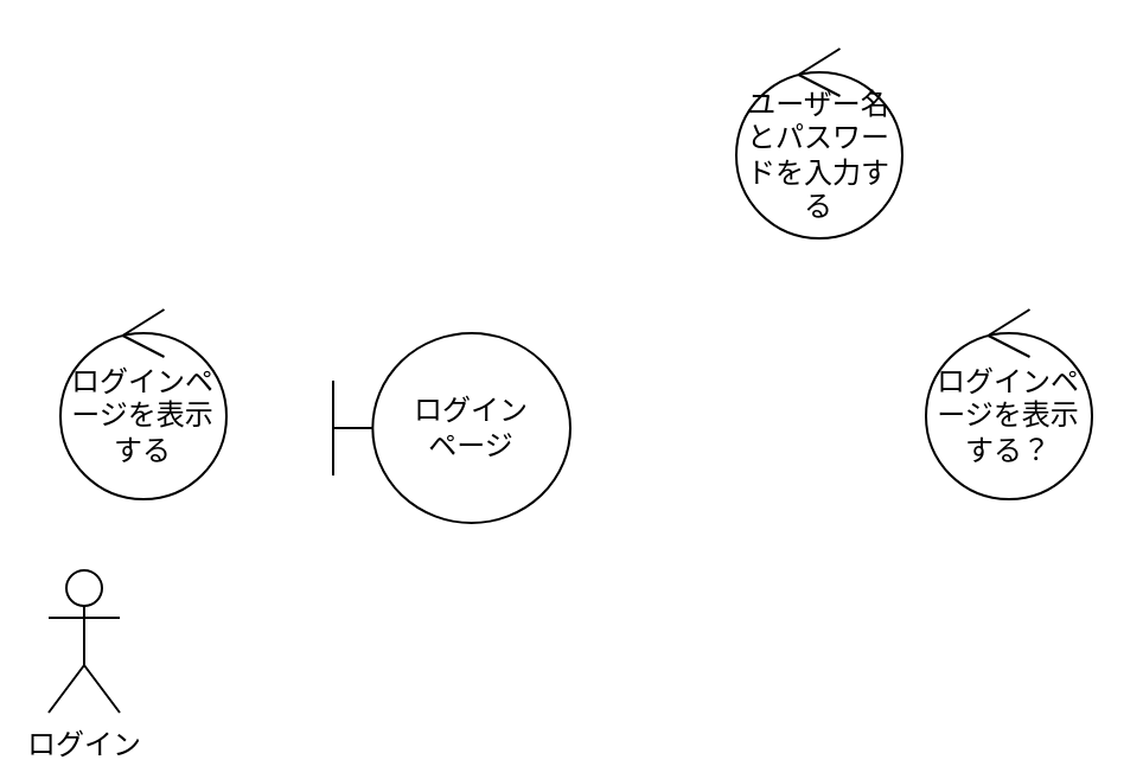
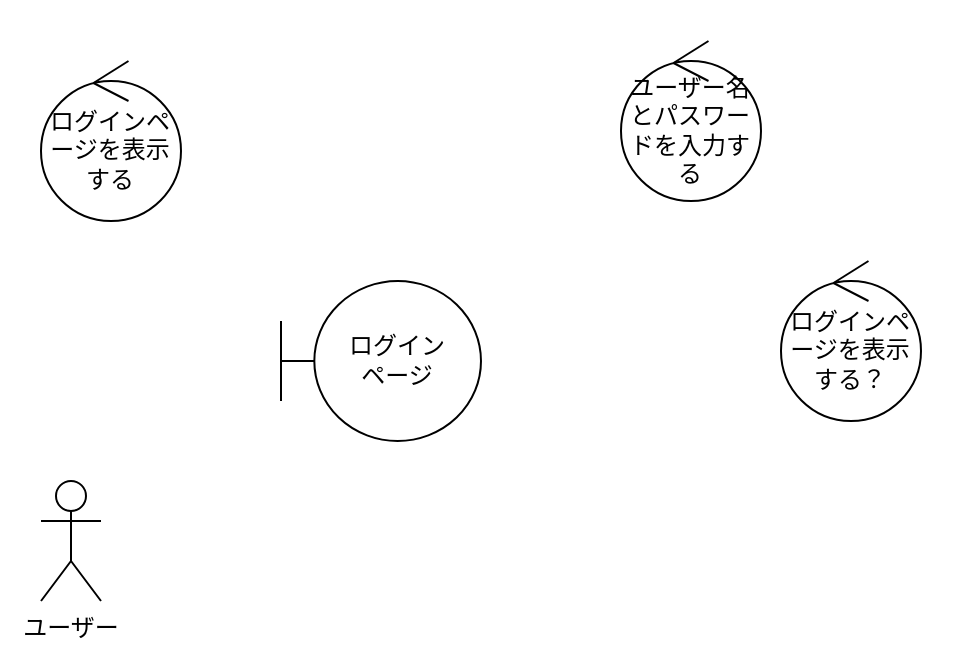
  <mxCell id="0" />
  <mxCell id="1" parent="0" />
- <mxCell id="2" value="ログイン" style="shape=umlActor;verticalLabelPosition=bottom;verticalAlign=top;html=1;" vertex="1" parent="1"><mxGeometry x="20" y="240" width="30" height="60" as="geometry" /></mxCell>
+ <mxCell id="2" value="ユーザー" style="shape=umlActor;verticalLabelPosition=bottom;verticalAlign=top;html=1;" vertex="1" parent="1"><mxGeometry x="20" y="240" width="30" height="60" as="geometry" /></mxCell>
  <mxCell id="3" value="ログイン&lt;br&gt;ページ" style="shape=umlBoundary;whiteSpace=wrap;html=1;" vertex="1" parent="1"><mxGeometry x="140" y="140" width="100" height="80" as="geometry" /></mxCell>
- <mxCell id="4" value="ログインページを表示する" style="ellipse;shape=umlControl;whiteSpace=wrap;html=1;" vertex="1" parent="1"><mxGeometry x="25" y="130" width="70" height="80" as="geometry" /></mxCell>
+ <mxCell id="4" value="ログインページを表示する" style="ellipse;shape=umlControl;whiteSpace=wrap;html=1;" vertex="1" parent="1"><mxGeometry x="20" y="30" width="70" height="80" as="geometry" /></mxCell>
  <mxCell id="5" value="ユーザー名とパスワードを入力する" style="ellipse;shape=umlControl;whiteSpace=wrap;html=1;" vertex="1" parent="1"><mxGeometry x="310" y="20" width="70" height="80" as="geometry" /></mxCell>
  <mxCell id="6" value="ログインページを表示する？" style="ellipse;shape=umlControl;whiteSpace=wrap;html=1;" vertex="1" parent="1"><mxGeometry x="390" y="130" width="70" height="80" as="geometry" /></mxCell>
